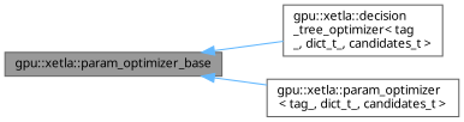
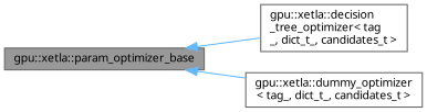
  digraph {
    rankdir=LR
    fontname="Noto Sans"
    node [color=gray40 fillcolor=white fontname="Noto Sans" fontsize=10 shape=box style=filled]
    edge [color=steelblue1 dir=back fontname="Noto Sans" fontsize=10 labelfontname=Helvetica labelfontsize=10 style=solid]
    n1 [fillcolor=grey60 fontcolor=black height=0.2 label="gpu::xetla::param_optimizer_base" width=0.4]
    n2 [height=0.2 label="gpu::xetla::decision\l_tree_optimizer\< tag\l_, dict_t_, candidates_t \>" width=0.4]
-   n3 [height=0.2 label="gpu::xetla::param_optimizer\l\< tag_, dict_t_, candidates_t \>" width=0.4]
+   n3 [height=0.2 label="gpu::xetla::dummy_optimizer\l\< tag_, dict_t_, candidates_t \>" width=0.4]
    n1 -> n2
    n1 -> n3
  }
